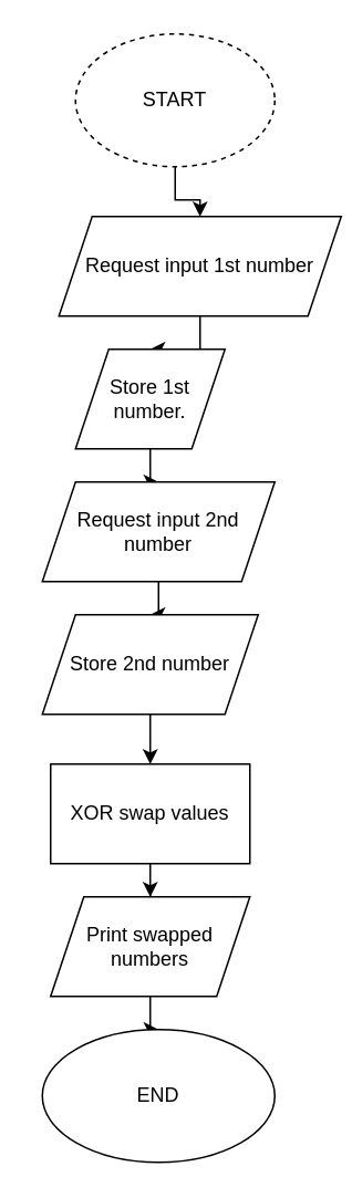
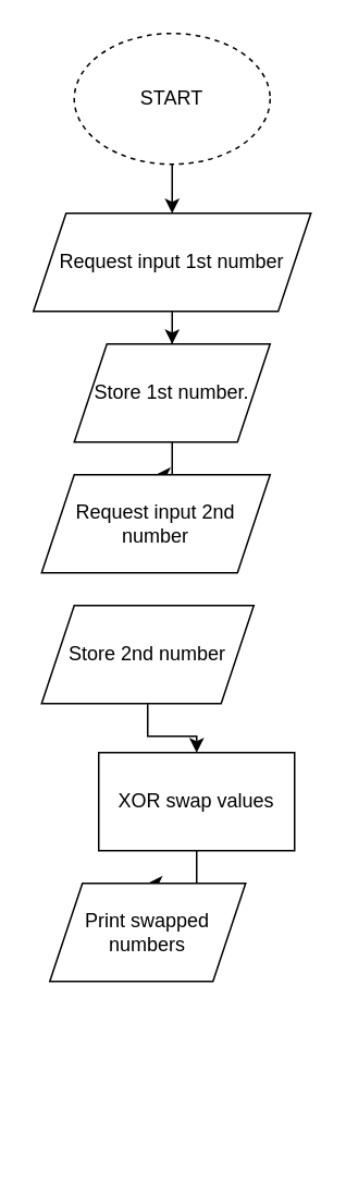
  <mxCell id="0" />
  <mxCell id="1" parent="0" />
  <mxCell id="2" value="" style="edgeStyle=orthogonalEdgeStyle;rounded=0;orthogonalLoop=1;jettySize=auto;html=1;" edge="1" parent="1" source="3" target="5"><mxGeometry relative="1" as="geometry" /></mxCell>
  <mxCell id="3" value="START" style="ellipse;whiteSpace=wrap;html=1;dashed=1;" vertex="1" parent="1"><mxGeometry x="45" y="20" width="120" height="80" as="geometry" /></mxCell>
  <mxCell id="4" value="" style="edgeStyle=orthogonalEdgeStyle;rounded=0;orthogonalLoop=1;jettySize=auto;html=1;" edge="1" parent="1" source="5" target="7"><mxGeometry relative="1" as="geometry" /></mxCell>
- <mxCell id="5" value="Request input 1st number" style="shape=parallelogram;perimeter=parallelogramPerimeter;whiteSpace=wrap;html=1;fixedSize=1;" vertex="1" parent="1"><mxGeometry x="35" y="130" width="170" height="60" as="geometry" /></mxCell>
+ <mxCell id="5" value="Request input 1st number" style="shape=parallelogram;perimeter=parallelogramPerimeter;whiteSpace=wrap;html=1;fixedSize=1;" vertex="1" parent="1"><mxGeometry x="20" y="130" width="170" height="60" as="geometry" /></mxCell>
  <mxCell id="6" value="" style="edgeStyle=orthogonalEdgeStyle;rounded=0;orthogonalLoop=1;jettySize=auto;html=1;" edge="1" parent="1" source="7" target="9"><mxGeometry relative="1" as="geometry" /></mxCell>
- <mxCell id="7" value="Store 1st number." style="shape=parallelogram;perimeter=parallelogramPerimeter;whiteSpace=wrap;html=1;fixedSize=1;" vertex="1" parent="1"><mxGeometry x="45" y="210" width="90" height="60" as="geometry" /></mxCell>
- <mxCell id="8" value="" style="edgeStyle=orthogonalEdgeStyle;rounded=0;orthogonalLoop=1;jettySize=auto;html=1;" edge="1" parent="1" source="9" target="11"><mxGeometry relative="1" as="geometry" /></mxCell>
+ <mxCell id="7" value="Store 1st number." style="shape=parallelogram;perimeter=parallelogramPerimeter;whiteSpace=wrap;html=1;fixedSize=1;" vertex="1" parent="1"><mxGeometry x="45" y="210" width="120" height="60" as="geometry" /></mxCell>
  <mxCell id="9" value="Request input 2nd number" style="shape=parallelogram;perimeter=parallelogramPerimeter;whiteSpace=wrap;html=1;fixedSize=1;" vertex="1" parent="1"><mxGeometry x="25" y="290" width="140" height="60" as="geometry" /></mxCell>
  <mxCell id="10" value="" style="edgeStyle=orthogonalEdgeStyle;rounded=0;orthogonalLoop=1;jettySize=auto;html=1;" edge="1" parent="1" source="11" target="13"><mxGeometry relative="1" as="geometry" /></mxCell>
  <mxCell id="11" value="Store 2nd number" style="shape=parallelogram;perimeter=parallelogramPerimeter;whiteSpace=wrap;html=1;fixedSize=1;" vertex="1" parent="1"><mxGeometry x="25" y="370" width="130" height="60" as="geometry" /></mxCell>
  <mxCell id="12" value="" style="edgeStyle=orthogonalEdgeStyle;rounded=0;orthogonalLoop=1;jettySize=auto;html=1;" edge="1" parent="1" source="13" target="15"><mxGeometry relative="1" as="geometry" /></mxCell>
- <mxCell id="13" value="XOR swap values" style="whiteSpace=wrap;html=1;" vertex="1" parent="1"><mxGeometry x="30" y="460" width="120" height="60" as="geometry" /></mxCell>
- <mxCell id="14" value="" style="edgeStyle=orthogonalEdgeStyle;rounded=0;orthogonalLoop=1;jettySize=auto;html=1;" edge="1" parent="1" source="15" target="16"><mxGeometry relative="1" as="geometry" /></mxCell>
+ <mxCell id="13" value="XOR swap values" style="whiteSpace=wrap;html=1;" vertex="1" parent="1"><mxGeometry x="60" y="460" width="120" height="60" as="geometry" /></mxCell>
  <mxCell id="15" value="Print swapped numbers" style="shape=parallelogram;perimeter=parallelogramPerimeter;whiteSpace=wrap;html=1;fixedSize=1;" vertex="1" parent="1"><mxGeometry x="30" y="540" width="120" height="60" as="geometry" /></mxCell>
- <mxCell id="16" value="END" style="ellipse;whiteSpace=wrap;html=1;" vertex="1" parent="1"><mxGeometry x="25" y="620" width="140" height="80" as="geometry" /></mxCell>
